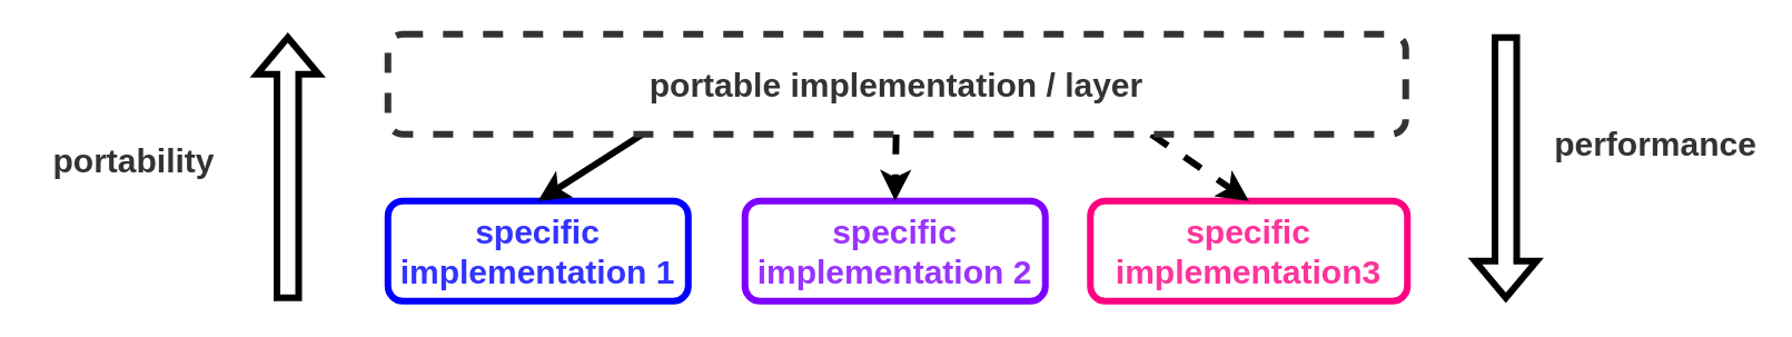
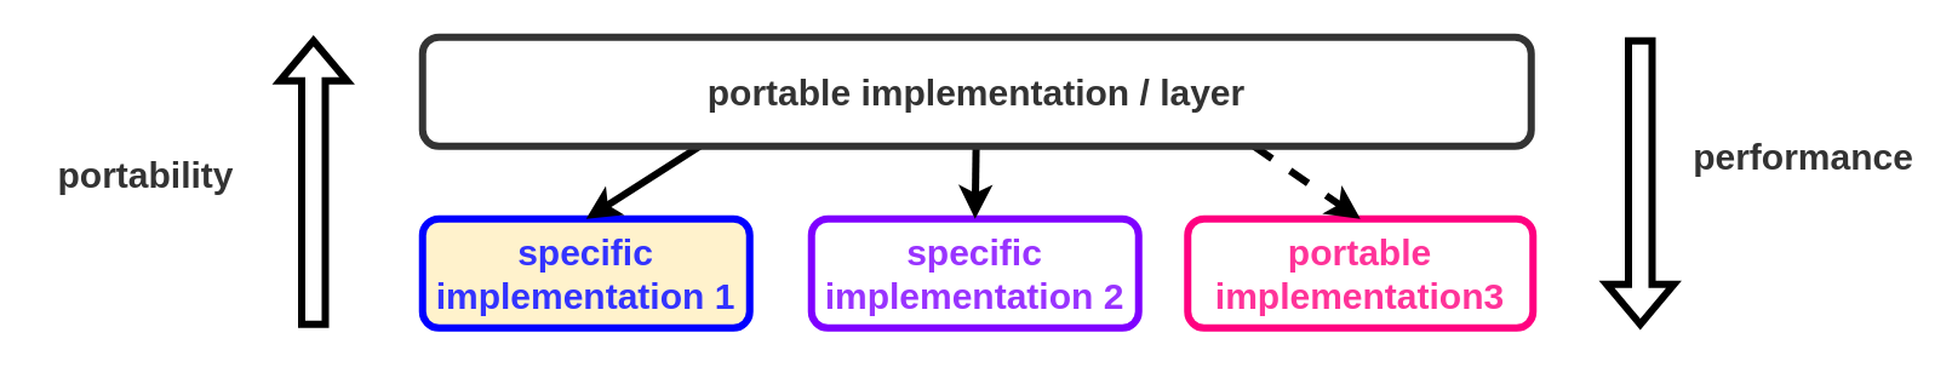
  <mxCell id="0" />
  <mxCell id="1" parent="0" />
  <mxCell id="2" value="&lt;font color=&quot;#9933FF&quot;&gt;&lt;b&gt;&lt;font style=&quot;font-size: 20px;&quot;&gt;specific implementation 2&lt;br&gt;&lt;/font&gt;&lt;/b&gt;&lt;/font&gt;" style="rounded=1;whiteSpace=wrap;html=1;strokeWidth=4;strokeColor=#7F00FF;" vertex="1" parent="1"><mxGeometry x="446" y="120" width="180" height="60" as="geometry" /></mxCell>
- <mxCell id="3" value="&lt;font color=&quot;#FF3399&quot;&gt;&lt;b&gt;&lt;font style=&quot;font-size: 20px;&quot;&gt;specific implementation3&lt;br&gt;&lt;/font&gt;&lt;/b&gt;&lt;/font&gt;" style="rounded=1;whiteSpace=wrap;html=1;strokeWidth=4;strokeColor=#FF0080;" vertex="1" parent="1"><mxGeometry x="653" y="120" width="190" height="60" as="geometry" /></mxCell>
- <mxCell id="4" value="&lt;b&gt;&lt;font style=&quot;font-size: 20px;&quot; color=&quot;#3333FF&quot;&gt;specific implementation 1&lt;br&gt;&lt;/font&gt;&lt;/b&gt;" style="rounded=1;whiteSpace=wrap;html=1;strokeWidth=4;strokeColor=#0000FF;" vertex="1" parent="1"><mxGeometry x="232" y="120" width="180" height="60" as="geometry" /></mxCell>
+ <mxCell id="3" value="&lt;font color=&quot;#FF3399&quot;&gt;&lt;b&gt;&lt;font style=&quot;font-size: 20px;&quot;&gt;portable implementation3&lt;br&gt;&lt;/font&gt;&lt;/b&gt;&lt;/font&gt;" style="rounded=1;whiteSpace=wrap;html=1;strokeWidth=4;strokeColor=#FF0080;" vertex="1" parent="1"><mxGeometry x="653" y="120" width="190" height="60" as="geometry" /></mxCell>
+ <mxCell id="4" value="&lt;b&gt;&lt;font style=&quot;font-size: 20px;&quot; color=&quot;#3333FF&quot;&gt;specific implementation 1&lt;br&gt;&lt;/font&gt;&lt;/b&gt;" style="rounded=1;whiteSpace=wrap;html=1;strokeWidth=4;strokeColor=#0000FF;fillColor=#fff2cc;" vertex="1" parent="1"><mxGeometry x="232" y="120" width="180" height="60" as="geometry" /></mxCell>
  <mxCell id="5" style="rounded=0;orthogonalLoop=1;jettySize=auto;html=1;exitX=0.25;exitY=1;exitDx=0;exitDy=0;entryX=0.5;entryY=0;entryDx=0;entryDy=0;fontSize=20;fontColor=#333333;strokeWidth=4;" edge="1" parent="1" source="8" target="4"><mxGeometry relative="1" as="geometry" /></mxCell>
- <mxCell id="6" style="edgeStyle=none;rounded=0;orthogonalLoop=1;jettySize=auto;html=1;entryX=0.5;entryY=0;entryDx=0;entryDy=0;strokeWidth=4;fontSize=20;fontColor=#333333;dashed=1;" edge="1" parent="1" source="8" target="2"><mxGeometry relative="1" as="geometry" /></mxCell>
+ <mxCell id="6" style="edgeStyle=none;rounded=0;orthogonalLoop=1;jettySize=auto;html=1;entryX=0.5;entryY=0;entryDx=0;entryDy=0;strokeWidth=4;fontSize=20;fontColor=#333333;" edge="1" parent="1" source="8" target="2"><mxGeometry relative="1" as="geometry" /></mxCell>
  <mxCell id="7" style="edgeStyle=none;rounded=0;orthogonalLoop=1;jettySize=auto;html=1;exitX=0.75;exitY=1;exitDx=0;exitDy=0;entryX=0.5;entryY=0;entryDx=0;entryDy=0;strokeWidth=4;fontSize=20;fontColor=#333333;dashed=1;" edge="1" parent="1" source="8" target="3"><mxGeometry relative="1" as="geometry" /></mxCell>
- <mxCell id="8" value="&lt;b&gt;&lt;font color=&quot;#333333&quot;&gt;portable implementation / layer&lt;br&gt;&lt;/font&gt;&lt;/b&gt;" style="rounded=1;whiteSpace=wrap;html=1;strokeColor=#333333;strokeWidth=4;fontSize=20;fontColor=#FF3399;dashed=1;" vertex="1" parent="1"><mxGeometry x="232" y="20" width="610" height="60" as="geometry" /></mxCell>
+ <mxCell id="8" value="&lt;b&gt;&lt;font color=&quot;#333333&quot;&gt;portable implementation / layer&lt;br&gt;&lt;/font&gt;&lt;/b&gt;" style="rounded=1;whiteSpace=wrap;html=1;strokeColor=#333333;strokeWidth=4;fontSize=20;fontColor=#FF3399;" vertex="1" parent="1"><mxGeometry x="232" y="20" width="610" height="60" as="geometry" /></mxCell>
  <mxCell id="9" value="" style="shape=flexArrow;endArrow=classic;html=1;rounded=0;strokeWidth=4;fontSize=20;fontColor=#333333;" edge="1" parent="1"><mxGeometry width="50" height="50" relative="1" as="geometry"><mxPoint x="172" y="180" as="sourcePoint" /><mxPoint x="172" y="20" as="targetPoint" /></mxGeometry></mxCell>
  <mxCell id="10" value="" style="shape=flexArrow;endArrow=none;html=1;rounded=0;strokeWidth=4;fontSize=20;fontColor=#333333;endFill=0;startArrow=block;" edge="1" parent="1"><mxGeometry width="50" height="50" relative="1" as="geometry"><mxPoint x="902" y="180" as="sourcePoint" /><mxPoint x="902" y="20" as="targetPoint" /></mxGeometry></mxCell>
  <mxCell id="11" value="&lt;span&gt;portability&lt;/span&gt;" style="text;html=1;strokeColor=none;fillColor=none;align=center;verticalAlign=middle;whiteSpace=wrap;rounded=0;strokeWidth=4;fontSize=20;fontColor=#333333;fontStyle=1" vertex="1" parent="1"><mxGeometry x="20" y="80" width="120" height="30" as="geometry" /></mxCell>
  <mxCell id="12" value="performance" style="text;html=1;strokeColor=none;fillColor=none;align=center;verticalAlign=middle;whiteSpace=wrap;rounded=0;strokeWidth=4;fontSize=20;fontColor=#333333;fontStyle=1" vertex="1" parent="1"><mxGeometry x="932" y="70" width="120" height="30" as="geometry" /></mxCell>
